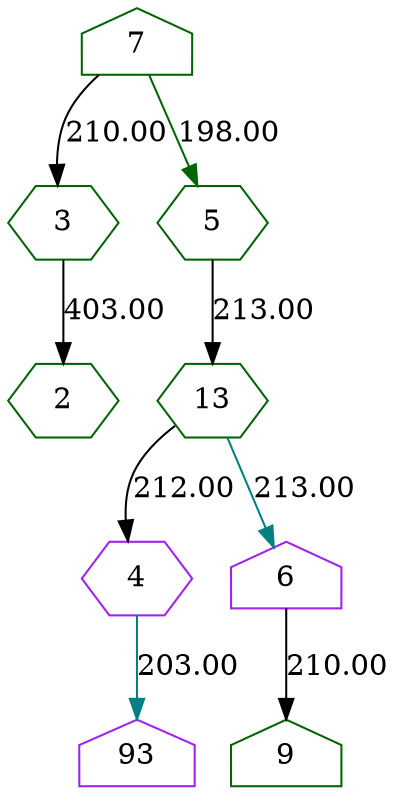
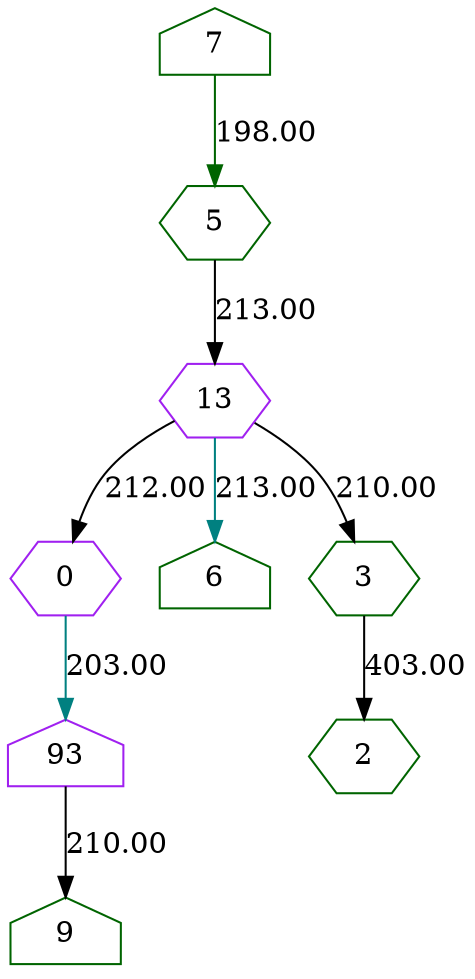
  digraph {
    node [color=darkgreen shape=hexagon]
    edge [color=black]
    n1 [label=9 shape=house]
-   4 [color=purple]
-   13
-   6 [color=purple shape=house]
+   4 [color=purple label=0]
+   13 [color=purple]
+   6 [shape=house]
    3
    2
    n7 [color=purple label=93 shape=house]
    5
    7 [shape=house]
    4 -> n7 [color=teal label=203.00]
    13 -> 4 [label=212.00]
    13 -> 6 [color=teal label=213.00]
    3 -> 2 [label=403.00]
-   6 -> n1 [label=210.00]
+   n7 -> n1 [label=210.00]
    5 -> 13 [label=213.00]
-   7 -> 3 [label=210.00]
+   13 -> 3 [label=210.00]
    7 -> 5 [color=darkgreen label=198.00]
  }
